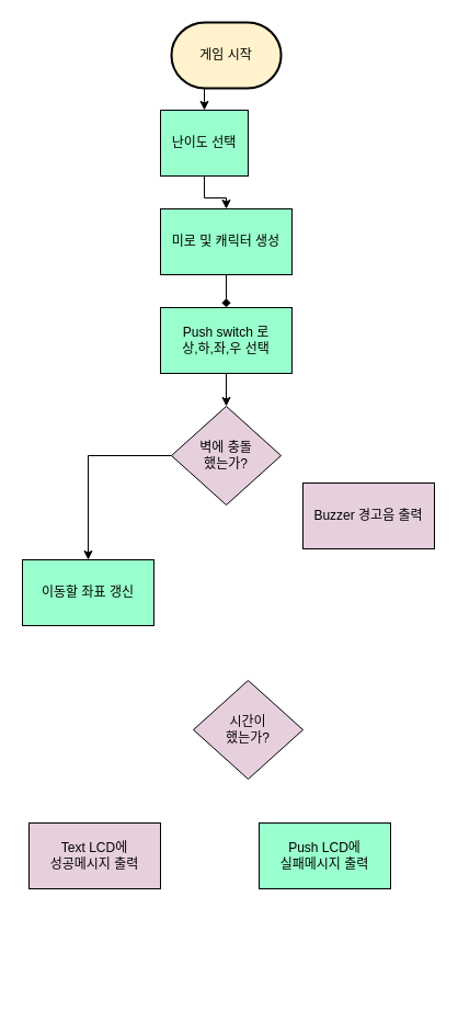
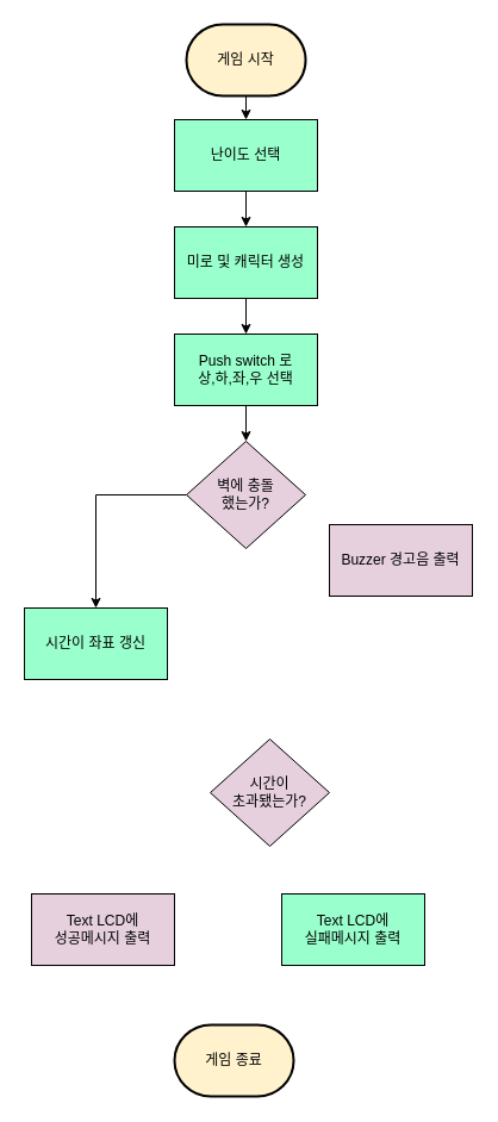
  <mxCell id="0" />
  <mxCell id="1" parent="0" />
  <mxCell id="2" style="edgeStyle=orthogonalEdgeStyle;rounded=0;orthogonalLoop=1;jettySize=auto;html=1;exitX=0.5;exitY=1;exitDx=0;exitDy=0;exitPerimeter=0;entryX=0.5;entryY=0;entryDx=0;entryDy=0;" edge="1" parent="1" source="3" target="10"><mxGeometry relative="1" as="geometry" /></mxCell>
  <mxCell id="3" value="게임 시작" style="strokeWidth=2;html=1;shape=mxgraph.flowchart.terminator;whiteSpace=wrap;fillColor=#FFF2CC;" parent="1" vertex="1"><mxGeometry x="156" width="100" height="60" as="geometry" y="20" /></mxCell>
- <mxCell id="5" style="edgeStyle=orthogonalEdgeStyle;rounded=0;orthogonalLoop=1;jettySize=auto;html=1;entryX=0.5;entryY=0;entryDx=0;entryDy=0;endArrow=diamond;" edge="1" parent="1" source="6" target="8"><mxGeometry relative="1" as="geometry" /></mxCell>
+ <mxCell id="4" value="게임 종료" style="strokeWidth=2;html=1;shape=mxgraph.flowchart.terminator;whiteSpace=wrap;fillColor=#FFF2CC;" parent="1" vertex="1"><mxGeometry x="146" y="860" width="100" height="60" as="geometry" /></mxCell>
+ <mxCell id="5" style="edgeStyle=orthogonalEdgeStyle;rounded=0;orthogonalLoop=1;jettySize=auto;html=1;entryX=0.5;entryY=0;entryDx=0;entryDy=0;" edge="1" parent="1" source="6" target="8"><mxGeometry relative="1" as="geometry" /></mxCell>
  <mxCell id="6" value="미로 및 캐릭터 생성" style="rounded=0;whiteSpace=wrap;html=1;fillColor=#99FFCC;" parent="1" vertex="1"><mxGeometry x="146" y="190" width="120" height="60" as="geometry" /></mxCell>
  <mxCell id="7" style="edgeStyle=orthogonalEdgeStyle;rounded=0;orthogonalLoop=1;jettySize=auto;html=1;entryX=0.5;entryY=0;entryDx=0;entryDy=0;" edge="1" parent="1" source="8" target="12"><mxGeometry relative="1" as="geometry" /></mxCell>
  <mxCell id="8" value="Push switch 로&lt;br&gt;상,하,좌,우 선택" style="rounded=0;whiteSpace=wrap;html=1;fillColor=#99FFCC;" parent="1" vertex="1"><mxGeometry x="146" y="280" width="120" height="60" as="geometry" /></mxCell>
  <mxCell id="9" style="edgeStyle=orthogonalEdgeStyle;rounded=0;orthogonalLoop=1;jettySize=auto;html=1;entryX=0.5;entryY=0;entryDx=0;entryDy=0;" edge="1" parent="1" source="10" target="6"><mxGeometry relative="1" as="geometry" /></mxCell>
- <mxCell id="10" value="난이도 선택" style="rounded=0;whiteSpace=wrap;html=1;fillColor=#99FFCC;" parent="1" vertex="1"><mxGeometry x="146" y="100" width="80" height="60" as="geometry" /></mxCell>
+ <mxCell id="10" value="난이도 선택" style="rounded=0;whiteSpace=wrap;html=1;fillColor=#99FFCC;" parent="1" vertex="1"><mxGeometry x="146" y="100" width="120" height="60" as="geometry" /></mxCell>
  <mxCell id="11" style="edgeStyle=orthogonalEdgeStyle;rounded=0;orthogonalLoop=1;jettySize=auto;html=1;entryX=0.5;entryY=0;entryDx=0;entryDy=0;" edge="1" parent="1" source="12" target="15"><mxGeometry relative="1" as="geometry"><mxPoint x="76" y="460" as="targetPoint" /></mxGeometry></mxCell>
  <mxCell id="12" value="벽에 충돌 &lt;br&gt;했는가?" style="rhombus;whiteSpace=wrap;html=1;fillColor=#E6D0DE;" parent="1" vertex="1"><mxGeometry x="156" y="370" width="100" height="90" as="geometry" /></mxCell>
- <mxCell id="13" value="시간이 &lt;br&gt;했는가?" style="rhombus;whiteSpace=wrap;html=1;fillColor=#E6D0DE;" vertex="1" parent="1"><mxGeometry x="176" y="620" width="100" height="90" as="geometry" /></mxCell>
+ <mxCell id="13" value="시간이 &lt;br&gt;초과됐는가?" style="rhombus;whiteSpace=wrap;html=1;fillColor=#E6D0DE;" vertex="1" parent="1"><mxGeometry x="176" y="620" width="100" height="90" as="geometry" /></mxCell>
  <mxCell id="14" value="Buzzer 경고음 출력" style="rounded=0;whiteSpace=wrap;html=1;fillColor=#e6d0de;" vertex="1" parent="1"><mxGeometry x="276" y="440" width="120" height="60" as="geometry" /></mxCell>
- <mxCell id="15" value="이동할 좌표 갱신" style="rounded=0;whiteSpace=wrap;html=1;fillColor=#99FFCC;" vertex="1" parent="1"><mxGeometry x="20" y="510" width="120" height="60" as="geometry" /></mxCell>
- <mxCell id="16" value="Push LCD에&lt;br&gt;실패메시지 출력" style="rounded=0;whiteSpace=wrap;html=1;fillColor=#99FFCC;" vertex="1" parent="1"><mxGeometry x="236" y="750" width="120" height="60" as="geometry" /></mxCell>
+ <mxCell id="15" value="시간이 좌표 갱신" style="rounded=0;whiteSpace=wrap;html=1;fillColor=#99FFCC;" vertex="1" parent="1"><mxGeometry x="20" y="510" width="120" height="60" as="geometry" /></mxCell>
+ <mxCell id="16" value="Text LCD에&lt;br&gt;실패메시지 출력" style="rounded=0;whiteSpace=wrap;html=1;fillColor=#99FFCC;" vertex="1" parent="1"><mxGeometry x="236" y="750" width="120" height="60" as="geometry" /></mxCell>
  <mxCell id="17" value="Text LCD에 &lt;br&gt;성공메시지 출력" style="rounded=0;whiteSpace=wrap;html=1;fillColor=#e6d0de;" vertex="1" parent="1"><mxGeometry x="26" y="750" width="120" height="60" as="geometry" /></mxCell>
